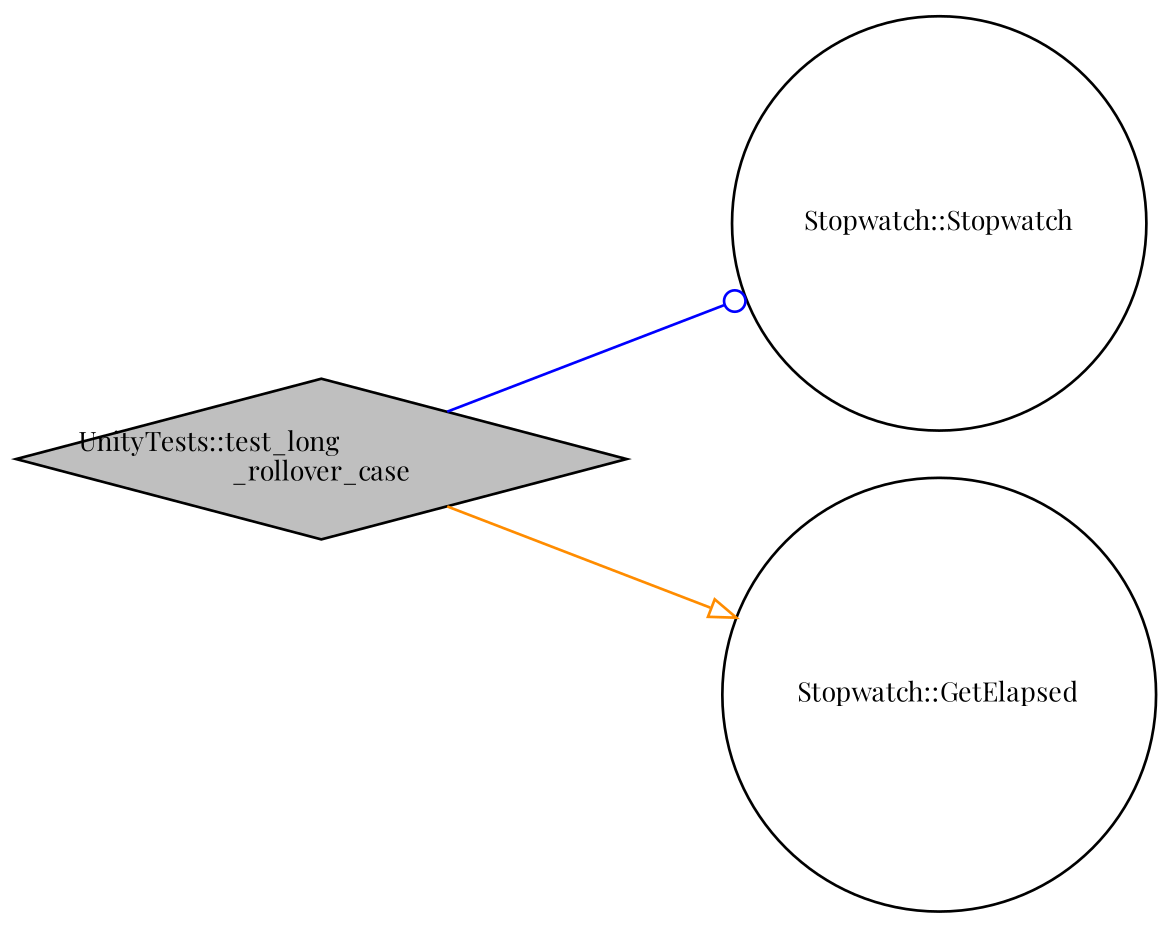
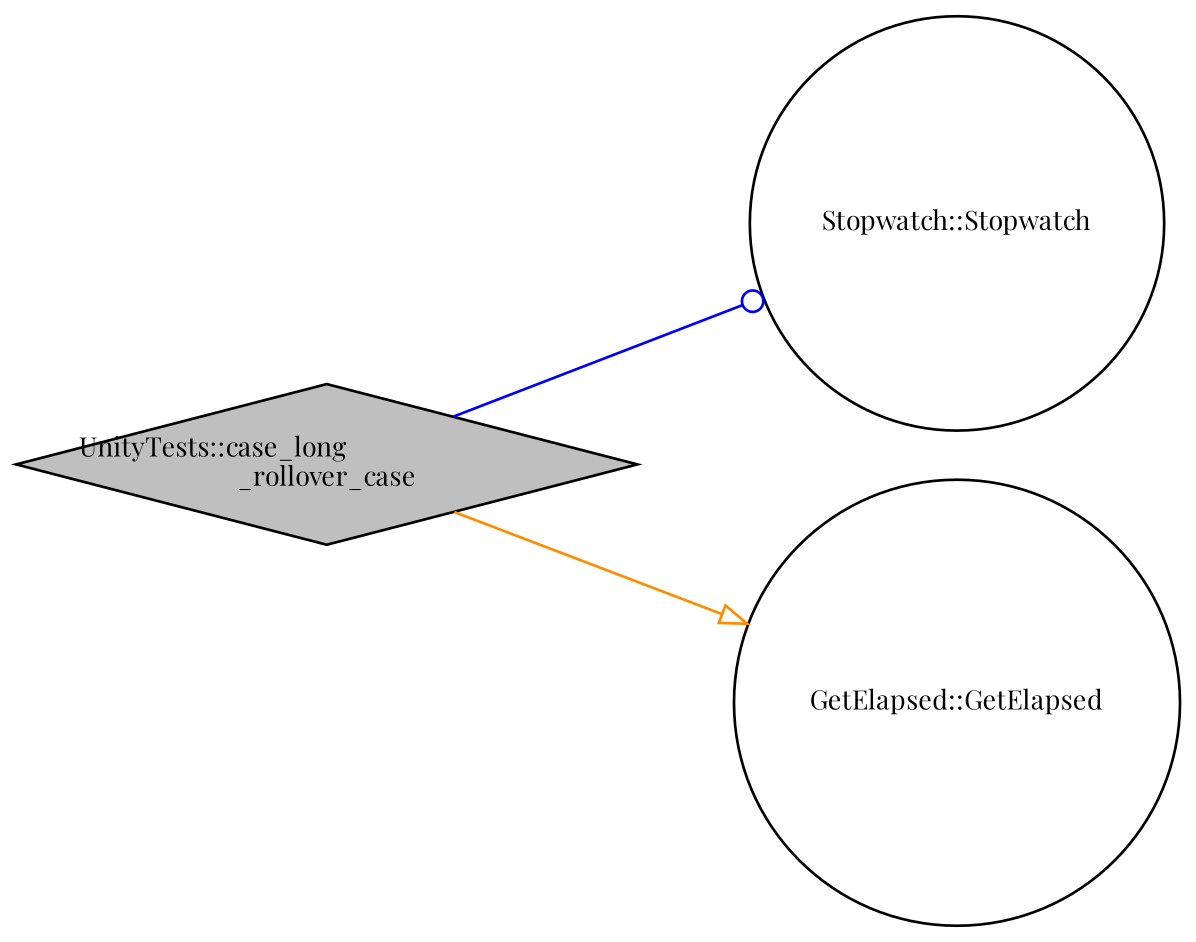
  digraph {
    fontname="Playfair Display"
    rankdir=LR
    node [color=black fillcolor=white fontname="Playfair Display" fontsize=10 shape=circle style=filled]
    edge [fontname="Playfair Display" fontsize=10 labelfontname=Helvetica labelfontsize=10 style=solid]
-   n1 [fillcolor=grey75 fontcolor=black height=0.2 label="UnityTests::test_long\l_rollover_case" shape=diamond width=0.4]
+   n1 [fillcolor=grey75 fontcolor=black height=0.2 label="UnityTests::case_long\l_rollover_case" shape=diamond width=0.4]
    n2 [height=0.2 label="Stopwatch::Stopwatch" width=0.4]
-   n3 [height=0.2 label="Stopwatch::GetElapsed" width=0.4]
+   n3 [height=0.2 label="GetElapsed::GetElapsed" width=0.4]
    n1 -> n2 [arrowhead=odot color=blue]
    n1 -> n3 [arrowhead=onormal color=darkorange]
  }
